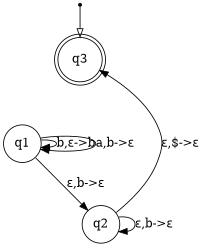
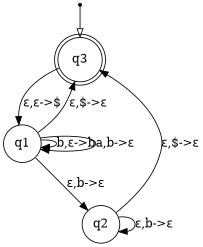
  digraph {
    node [shape=circle]
    __start [shape=point]
    n2 [label=q3 shape=doublecircle]
    q1
    q2
    __start -> n2 [arrowhead=empty]
+   n2 -> q1 [label="ε,ε->$"]
+   q1 -> n2 [label="ε,$->ε"]
    q1 -> q1 [label="b,ε->b"]
    q1 -> q1 [label="a,b->ε"]
    q1 -> q2 [label="ε,b->ε"]
    q2 -> n2 [label="ε,$->ε"]
    q2 -> q2 [label="ε,b->ε"]
  }
